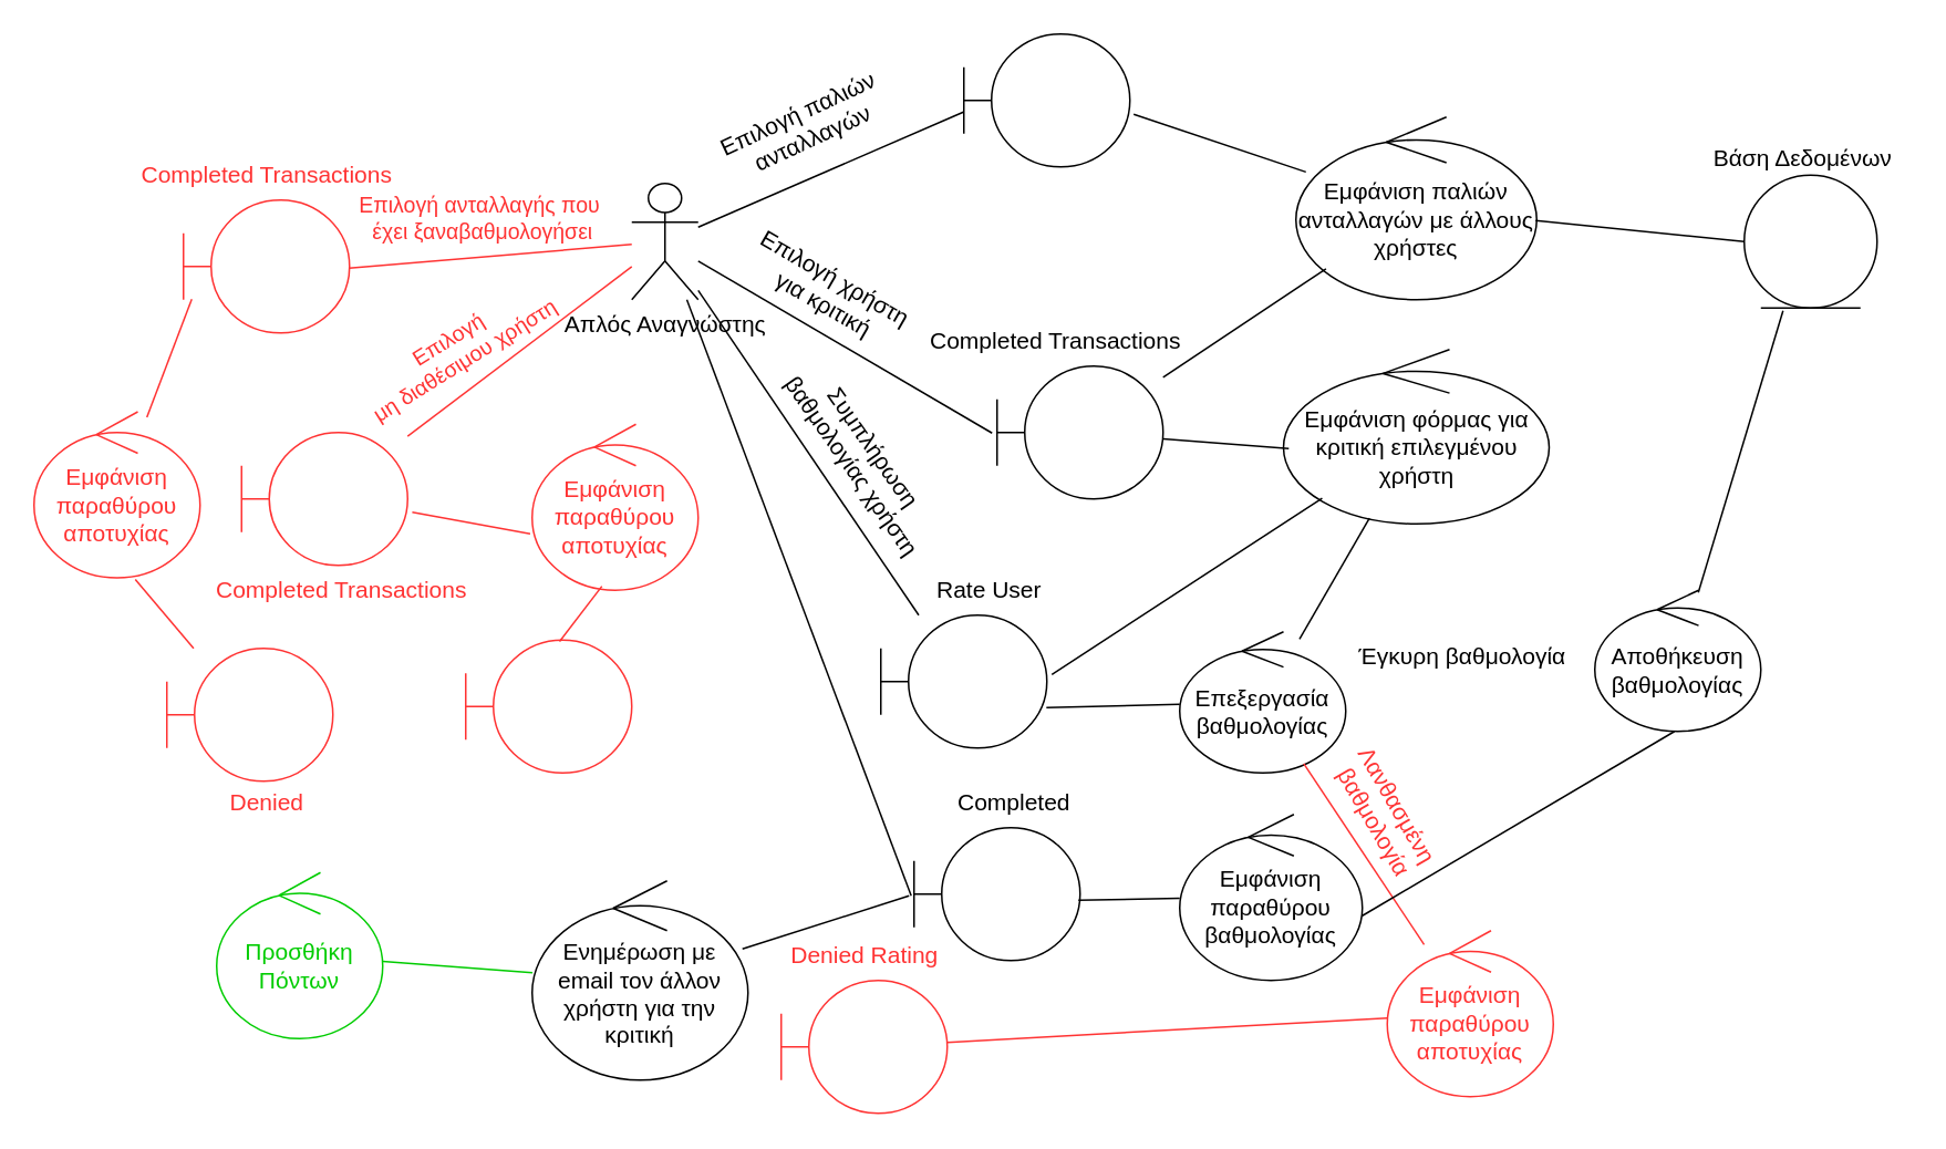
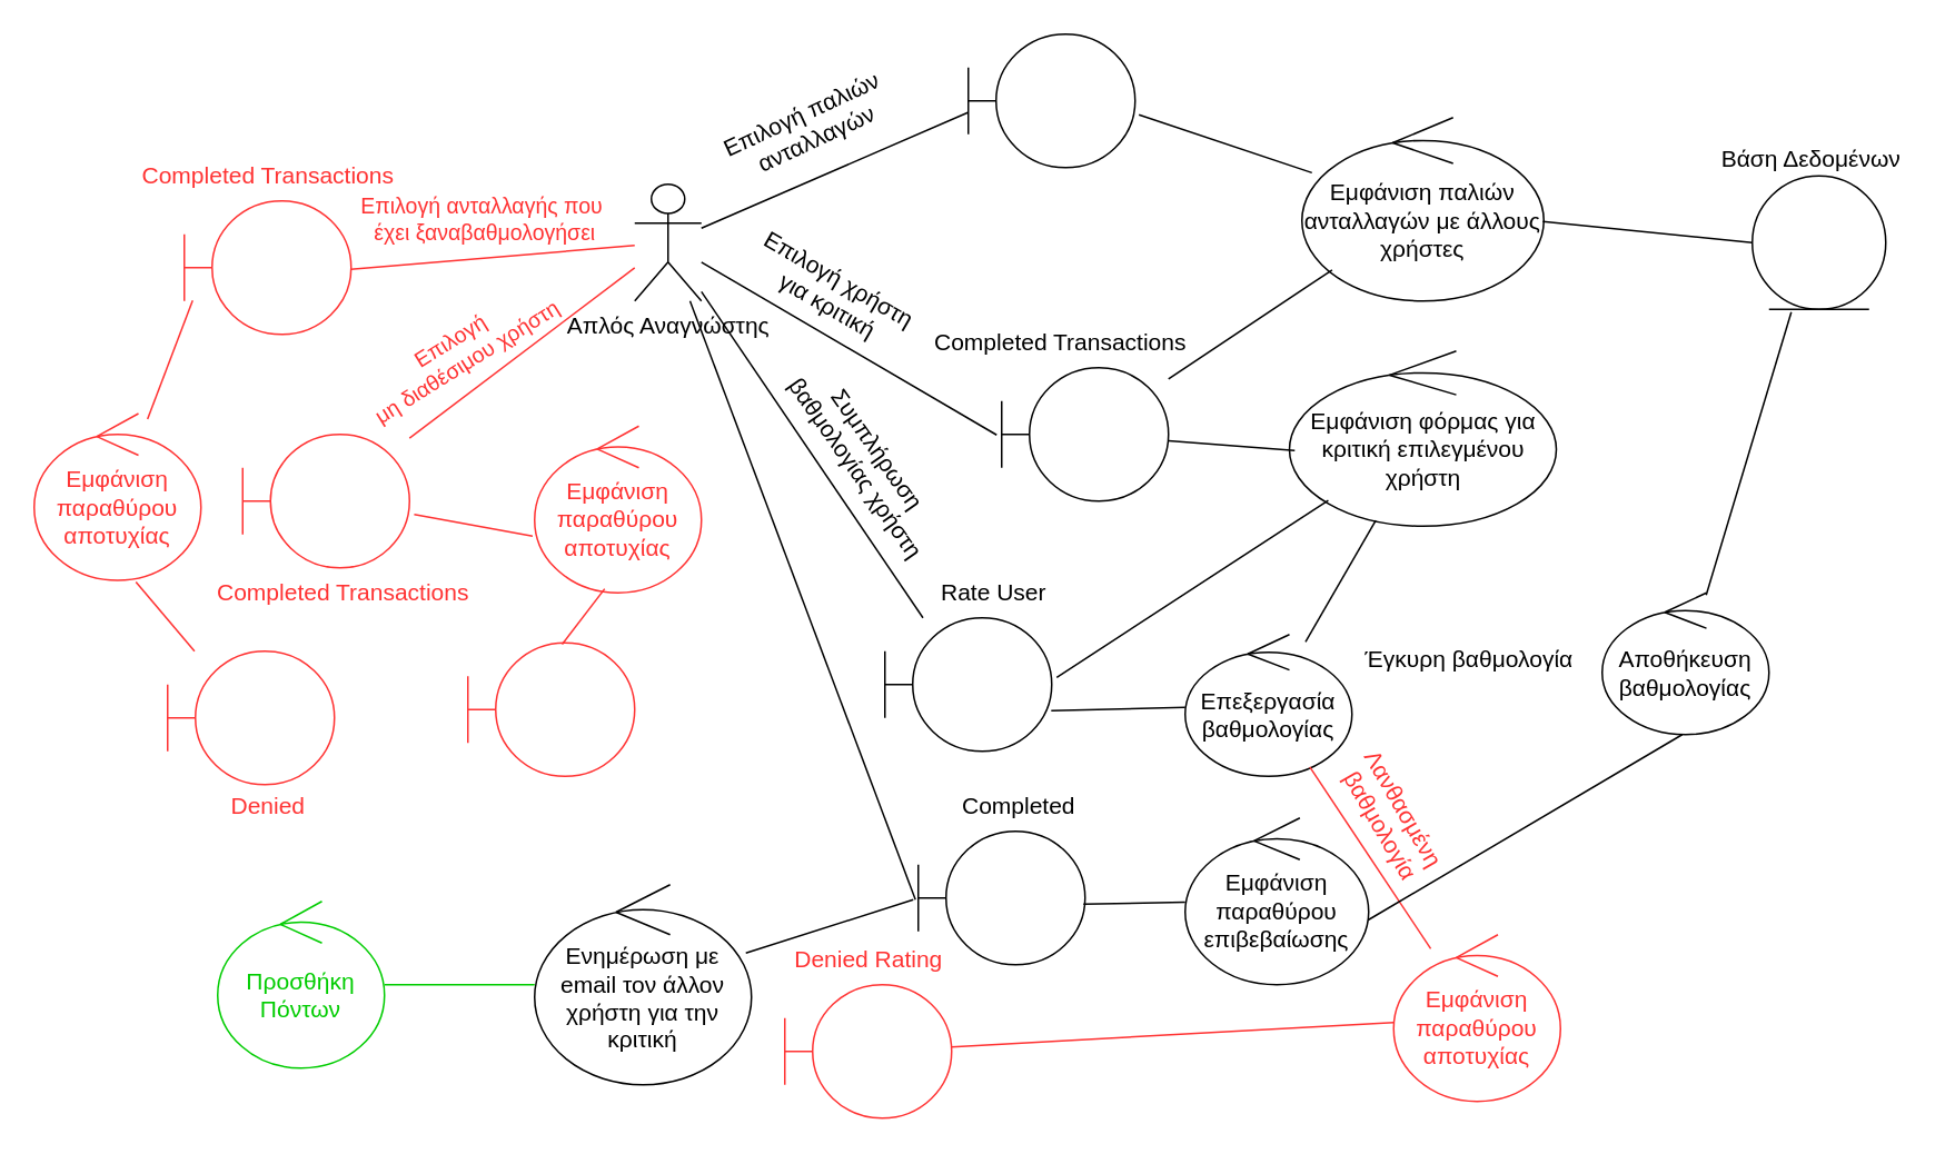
  <mxCell id="0" />
  <mxCell id="1" parent="0" />
  <mxCell id="2" value="&lt;font style=&quot;font-size: 14px;&quot;&gt;Απλός Αναγνώστης&lt;/font&gt;" style="shape=umlActor;verticalLabelPosition=bottom;verticalAlign=top;html=1;outlineConnect=0;" parent="1" vertex="1"><mxGeometry x="380" y="110" width="40" height="70" as="geometry" /></mxCell>
  <mxCell id="3" value="" style="shape=umlBoundary;whiteSpace=wrap;html=1;" parent="1" vertex="1"><mxGeometry x="580" y="20" width="100" height="80" as="geometry" /></mxCell>
  <mxCell id="4" value="" style="endArrow=none;html=1;rounded=0;entryX=-0.003;entryY=0.588;entryDx=0;entryDy=0;entryPerimeter=0;" parent="1" source="2" target="3" edge="1"><mxGeometry width="50" height="50" relative="1" as="geometry"><mxPoint x="520" y="200" as="sourcePoint" /><mxPoint x="570" y="150" as="targetPoint" /></mxGeometry></mxCell>
  <mxCell id="5" value="&lt;font style=&quot;font-size: 14px;&quot;&gt;Επιλογή παλιών&amp;nbsp;&lt;/font&gt;&lt;div&gt;&lt;font style=&quot;font-size: 14px;&quot;&gt;ανταλλαγών&lt;/font&gt;&lt;/div&gt;" style="text;html=1;align=center;verticalAlign=middle;resizable=0;points=[];autosize=1;strokeColor=none;fillColor=none;rotation=-25;" parent="1" vertex="1"><mxGeometry y="50" width="130" height="50" as="geometry" x="420" /></mxCell>
  <mxCell id="6" value="&lt;span style=&quot;font-size: 14px;&quot;&gt;Εμφάνιση παλιών ανταλλαγών με άλλους χρήστες&lt;/span&gt;" style="ellipse;shape=umlControl;whiteSpace=wrap;html=1;" parent="1" vertex="1"><mxGeometry x="780" y="70" width="145" height="110" as="geometry" /></mxCell>
  <mxCell id="7" value="" style="endArrow=none;html=1;rounded=0;entryX=1.023;entryY=0.604;entryDx=0;entryDy=0;entryPerimeter=0;" parent="1" source="6" target="3" edge="1"><mxGeometry width="50" height="50" relative="1" as="geometry"><mxPoint x="520" y="200" as="sourcePoint" /><mxPoint x="570" y="150" as="targetPoint" /></mxGeometry></mxCell>
  <mxCell id="8" value="" style="shape=umlBoundary;whiteSpace=wrap;html=1;" parent="1" vertex="1"><mxGeometry x="600" y="220" width="100" height="80" as="geometry" /></mxCell>
  <mxCell id="9" value="&lt;font style=&quot;font-size: 14px;&quot;&gt;Completed Transactions&lt;/font&gt;" style="text;html=1;align=center;verticalAlign=middle;resizable=0;points=[];autosize=1;strokeColor=none;fillColor=none;" parent="1" vertex="1"><mxGeometry x="550" y="190" width="170" height="30" as="geometry" /></mxCell>
  <mxCell id="10" value="" style="endArrow=none;html=1;rounded=0;" parent="1" source="8" target="6" edge="1"><mxGeometry width="50" height="50" relative="1" as="geometry"><mxPoint x="745" y="95" as="sourcePoint" /><mxPoint x="692" y="78" as="targetPoint" /></mxGeometry></mxCell>
  <mxCell id="11" value="" style="endArrow=none;html=1;rounded=0;entryX=-0.03;entryY=0.504;entryDx=0;entryDy=0;entryPerimeter=0;" parent="1" source="2" target="8" edge="1"><mxGeometry width="50" height="50" relative="1" as="geometry"><mxPoint x="430" y="146" as="sourcePoint" /><mxPoint x="590" y="77" as="targetPoint" /></mxGeometry></mxCell>
  <mxCell id="12" value="&lt;font style=&quot;font-size: 14px;&quot;&gt;Επιλογή χρήστη&amp;nbsp;&lt;/font&gt;&lt;div&gt;&lt;font style=&quot;font-size: 14px;&quot;&gt;για κριτική&lt;/font&gt;&lt;/div&gt;" style="text;html=1;align=center;verticalAlign=middle;resizable=0;points=[];autosize=1;strokeColor=none;fillColor=none;rotation=30;" parent="1" vertex="1"><mxGeometry x="435" y="150" width="130" height="50" as="geometry" /></mxCell>
  <mxCell id="13" value="&lt;span style=&quot;font-size: 14px;&quot;&gt;Εμφάνιση φόρμας για κριτική επιλεγμένου χρήστη&lt;/span&gt;" style="ellipse;shape=umlControl;whiteSpace=wrap;html=1;" parent="1" vertex="1"><mxGeometry x="772.5" y="210" width="160" height="105" as="geometry" /></mxCell>
  <mxCell id="14" value="" style="endArrow=none;html=1;rounded=0;entryX=0.02;entryY=0.568;entryDx=0;entryDy=0;entryPerimeter=0;" parent="1" source="8" target="13" edge="1"><mxGeometry width="50" height="50" relative="1" as="geometry"><mxPoint x="520" y="220" as="sourcePoint" /><mxPoint x="570" y="170" as="targetPoint" /></mxGeometry></mxCell>
  <mxCell id="15" value="" style="shape=umlBoundary;whiteSpace=wrap;html=1;" parent="1" vertex="1"><mxGeometry x="530" y="370" width="100" height="80" as="geometry" /></mxCell>
  <mxCell id="16" value="&lt;font style=&quot;font-size: 14px;&quot;&gt;Rate User&lt;/font&gt;" style="text;html=1;align=center;verticalAlign=middle;resizable=0;points=[];autosize=1;strokeColor=none;fillColor=none;" parent="1" vertex="1"><mxGeometry x="550" y="340" width="90" height="30" as="geometry" /></mxCell>
  <mxCell id="17" value="" style="endArrow=none;html=1;rounded=0;exitX=1.03;exitY=0.446;exitDx=0;exitDy=0;exitPerimeter=0;" parent="1" source="15" target="13" edge="1"><mxGeometry width="50" height="50" relative="1" as="geometry"><mxPoint x="710" y="274" as="sourcePoint" /><mxPoint x="786" y="280" as="targetPoint" /></mxGeometry></mxCell>
  <mxCell id="18" value="" style="endArrow=none;html=1;rounded=0;" parent="1" source="2" target="15" edge="1"><mxGeometry width="50" height="50" relative="1" as="geometry"><mxPoint x="430" y="167" as="sourcePoint" /><mxPoint x="607" y="270" as="targetPoint" /></mxGeometry></mxCell>
  <mxCell id="19" value="&lt;font style=&quot;font-size: 14px;&quot;&gt;Συμπλήρωση&amp;nbsp;&lt;/font&gt;&lt;div&gt;&lt;font style=&quot;font-size: 14px;&quot;&gt;βαθμολογίας χρήστη&lt;/font&gt;&lt;/div&gt;" style="text;html=1;align=center;verticalAlign=middle;resizable=0;points=[];autosize=1;strokeColor=none;fillColor=none;rotation=55;" parent="1" vertex="1"><mxGeometry x="445" y="250" width="150" height="50" as="geometry" /></mxCell>
  <mxCell id="20" value="&lt;span style=&quot;font-size: 14px;&quot;&gt;Επεξεργασία βαθμολογίας&lt;/span&gt;" style="ellipse;shape=umlControl;whiteSpace=wrap;html=1;" parent="1" vertex="1"><mxGeometry x="710" y="380" width="100" height="85" as="geometry" /></mxCell>
  <mxCell id="21" value="" style="endArrow=none;html=1;rounded=0;exitX=0.997;exitY=0.696;exitDx=0;exitDy=0;exitPerimeter=0;" parent="1" source="15" target="20" edge="1"><mxGeometry width="50" height="50" relative="1" as="geometry"><mxPoint x="710" y="274" as="sourcePoint" /><mxPoint x="786" y="280" as="targetPoint" /></mxGeometry></mxCell>
  <mxCell id="22" value="&lt;span style=&quot;font-size: 14px;&quot;&gt;Αποθήκευση βαθμολογίας&lt;/span&gt;" style="ellipse;shape=umlControl;whiteSpace=wrap;html=1;" parent="1" vertex="1"><mxGeometry x="960" y="355" width="100" height="85" as="geometry" /></mxCell>
  <mxCell id="23" value="" style="endArrow=none;html=1;rounded=0;" parent="1" source="20" target="13" edge="1"><mxGeometry width="50" height="50" relative="1" as="geometry"><mxPoint x="640" y="436" as="sourcePoint" /><mxPoint x="720" y="434" as="targetPoint" /></mxGeometry></mxCell>
  <mxCell id="24" value="" style="ellipse;shape=umlEntity;whiteSpace=wrap;html=1;" parent="1" vertex="1"><mxGeometry x="1050" y="105" width="80" height="80" as="geometry" /></mxCell>
  <mxCell id="25" value="&lt;font style=&quot;font-size: 14px;&quot;&gt;Βάση Δεδομένων&lt;/font&gt;" style="text;html=1;align=center;verticalAlign=middle;resizable=0;points=[];autosize=1;strokeColor=none;fillColor=none;" parent="1" vertex="1"><mxGeometry x="1020" y="80" width="130" height="30" as="geometry" /></mxCell>
  <mxCell id="26" value="" style="endArrow=none;html=1;rounded=0;entryX=0.292;entryY=1.021;entryDx=0;entryDy=0;entryPerimeter=0;" parent="1" source="22" target="24" edge="1"><mxGeometry width="50" height="50" relative="1" as="geometry"><mxPoint x="820" y="433" as="sourcePoint" /><mxPoint x="860" y="433" as="targetPoint" /></mxGeometry></mxCell>
  <mxCell id="27" value="&lt;span style=&quot;font-size: 14px;&quot;&gt;Ενημέρωση με email τον άλλον χρήστη για την κριτική&lt;/span&gt;" style="ellipse;shape=umlControl;whiteSpace=wrap;html=1;" parent="1" vertex="1"><mxGeometry x="320" y="530" width="130" height="120" as="geometry" /></mxCell>
- <mxCell id="28" value="&lt;span style=&quot;font-size: 14px;&quot;&gt;Εμφάνιση παραθύρου βαθμολογίας&lt;/span&gt;" style="ellipse;shape=umlControl;whiteSpace=wrap;html=1;" parent="1" vertex="1"><mxGeometry x="710" y="490" width="110" height="100" as="geometry" /></mxCell>
+ <mxCell id="28" value="&lt;span style=&quot;font-size: 14px;&quot;&gt;Εμφάνιση παραθύρου επιβεβαίωσης&lt;/span&gt;" style="ellipse;shape=umlControl;whiteSpace=wrap;html=1;" parent="1" vertex="1"><mxGeometry x="710" y="490" width="110" height="100" as="geometry" /></mxCell>
  <mxCell id="29" value="" style="shape=umlBoundary;whiteSpace=wrap;html=1;" parent="1" vertex="1"><mxGeometry x="550" y="498" width="100" height="80" as="geometry" /></mxCell>
  <mxCell id="30" value="" style="endArrow=none;html=1;rounded=0;exitX=0.99;exitY=0.546;exitDx=0;exitDy=0;exitPerimeter=0;" parent="1" source="29" target="28" edge="1"><mxGeometry width="50" height="50" relative="1" as="geometry"><mxPoint x="640" y="436" as="sourcePoint" /><mxPoint x="720" y="434" as="targetPoint" /></mxGeometry></mxCell>
  <mxCell id="31" value="&lt;font style=&quot;font-size: 14px;&quot;&gt;Completed&lt;/font&gt;" style="text;html=1;align=center;verticalAlign=middle;resizable=0;points=[];autosize=1;strokeColor=none;fillColor=none;" parent="1" vertex="1"><mxGeometry x="565" y="468" width="90" height="30" as="geometry" /></mxCell>
  <mxCell id="32" value="&lt;font style=&quot;font-size: 14px;&quot;&gt;Έγκυρη βαθμολογία&lt;/font&gt;" style="text;html=1;align=center;verticalAlign=middle;resizable=0;points=[];autosize=1;strokeColor=none;fillColor=none;rotation=0;" parent="1" vertex="1"><mxGeometry x="805" y="380" width="150" height="30" as="geometry" /></mxCell>
  <mxCell id="33" value="" style="shape=umlBoundary;whiteSpace=wrap;html=1;strokeColor=#FF3333;" parent="1" vertex="1"><mxGeometry x="110" y="120" width="100" height="80" as="geometry" /></mxCell>
  <mxCell id="34" value="&lt;font style=&quot;font-size: 14px;&quot;&gt;Completed Transactions&lt;/font&gt;" style="text;html=1;align=center;verticalAlign=middle;resizable=0;points=[];autosize=1;strokeColor=none;fillColor=none;fontColor=#FF3333;" parent="1" vertex="1"><mxGeometry x="75" y="90" width="170" height="30" as="geometry" /></mxCell>
  <mxCell id="35" value="" style="endArrow=none;html=1;rounded=0;exitX=0.997;exitY=0.513;exitDx=0;exitDy=0;exitPerimeter=0;strokeColor=#FF3333;" parent="1" source="33" target="2" edge="1"><mxGeometry width="50" height="50" relative="1" as="geometry"><mxPoint x="400" y="280" as="sourcePoint" /><mxPoint x="450" y="230" as="targetPoint" /></mxGeometry></mxCell>
  <mxCell id="36" value="&lt;font style=&quot;font-size: 13px; color: rgb(255, 51, 51);&quot;&gt;Επιλογή ανταλλαγής που&amp;nbsp;&lt;/font&gt;&lt;div&gt;&lt;font style=&quot;font-size: 13px; color: rgb(255, 51, 51);&quot;&gt;έχει ξαναβαθμολογήσει&lt;/font&gt;&lt;/div&gt;" style="text;html=1;align=center;verticalAlign=middle;resizable=0;points=[];autosize=1;strokeColor=none;fillColor=none;" parent="1" vertex="1"><mxGeometry x="205" y="111" width="170" height="40" as="geometry" /></mxCell>
  <mxCell id="37" value="" style="endArrow=none;html=1;rounded=0;entryX=-0.017;entryY=0.513;entryDx=0;entryDy=0;entryPerimeter=0;" parent="1" source="2" target="29" edge="1"><mxGeometry width="50" height="50" relative="1" as="geometry"><mxPoint x="430" y="184" as="sourcePoint" /><mxPoint x="500" y="530" as="targetPoint" /></mxGeometry></mxCell>
  <mxCell id="38" value="&lt;span style=&quot;font-size: 14px;&quot;&gt;Εμφάνιση παραθύρου αποτυχίας&lt;/span&gt;" style="ellipse;shape=umlControl;whiteSpace=wrap;html=1;strokeColor=#FF3333;fontColor=#FF3333;" parent="1" vertex="1"><mxGeometry x="20" y="247.5" width="100" height="100" as="geometry" /></mxCell>
  <mxCell id="39" value="" style="endArrow=none;html=1;rounded=0;exitX=0.05;exitY=0.746;exitDx=0;exitDy=0;exitPerimeter=0;strokeColor=#FF3333;" parent="1" source="33" target="38" edge="1"><mxGeometry width="50" height="50" relative="1" as="geometry"><mxPoint x="796" y="113" as="sourcePoint" /><mxPoint x="692" y="78" as="targetPoint" /></mxGeometry></mxCell>
  <mxCell id="40" value="" style="shape=umlBoundary;whiteSpace=wrap;html=1;strokeColor=#FF3333;" parent="1" vertex="1"><mxGeometry x="100" y="390" width="100" height="80" as="geometry" /></mxCell>
  <mxCell id="41" value="&lt;font style=&quot;color: rgb(255, 51, 51);&quot;&gt;Denied&lt;/font&gt;" style="text;html=1;align=center;verticalAlign=middle;resizable=0;points=[];autosize=1;strokeColor=none;fillColor=none;fontSize=14;" parent="1" vertex="1"><mxGeometry x="125" y="468" width="70" height="30" as="geometry" /></mxCell>
  <mxCell id="42" value="" style="endArrow=none;html=1;rounded=0;strokeColor=#FF3333;entryX=0.61;entryY=1.01;entryDx=0;entryDy=0;entryPerimeter=0;" parent="1" source="40" target="38" edge="1"><mxGeometry width="50" height="50" relative="1" as="geometry"><mxPoint x="125" y="190" as="sourcePoint" /><mxPoint x="65" y="219" as="targetPoint" /></mxGeometry></mxCell>
  <mxCell id="43" value="" style="shape=umlBoundary;whiteSpace=wrap;html=1;strokeColor=#FF3333;" parent="1" vertex="1"><mxGeometry x="470" y="590" width="100" height="80" as="geometry" /></mxCell>
  <mxCell id="44" value="" style="endArrow=none;html=1;rounded=0;strokeColor=#FF3333;" parent="1" source="43" target="53" edge="1"><mxGeometry width="50" height="50" relative="1" as="geometry"><mxPoint x="36" y="340" as="sourcePoint" /><mxPoint x="360" y="430" as="targetPoint" /></mxGeometry></mxCell>
  <mxCell id="45" value="Denied Rating" style="text;html=1;align=center;verticalAlign=middle;resizable=0;points=[];autosize=1;strokeColor=none;fillColor=none;fontSize=14;fontColor=#FF3333;" parent="1" vertex="1"><mxGeometry x="465" y="560" width="110" height="30" as="geometry" /></mxCell>
  <mxCell id="46" value="" style="shape=umlBoundary;whiteSpace=wrap;html=1;strokeColor=#FF3333;" parent="1" vertex="1"><mxGeometry x="145" y="260" width="100" height="80" as="geometry" /></mxCell>
  <mxCell id="47" value="&lt;font style=&quot;font-size: 14px;&quot;&gt;Completed Transactions&lt;/font&gt;" style="text;html=1;align=center;verticalAlign=middle;resizable=0;points=[];autosize=1;strokeColor=none;fillColor=none;fontColor=#FF3333;" parent="1" vertex="1"><mxGeometry x="120" y="340" width="170" height="30" as="geometry" /></mxCell>
  <mxCell id="48" value="" style="endArrow=none;html=1;rounded=0;strokeColor=#FF3333;" parent="1" source="46" target="2" edge="1"><mxGeometry width="50" height="50" relative="1" as="geometry"><mxPoint x="220" y="171" as="sourcePoint" /><mxPoint x="390" y="157" as="targetPoint" /></mxGeometry></mxCell>
  <mxCell id="49" value="Επιλογή&amp;nbsp;&lt;div&gt;μη διαθέσιμου χρήστη&lt;/div&gt;" style="text;html=1;align=center;verticalAlign=middle;resizable=0;points=[];autosize=1;strokeColor=none;fillColor=none;fontSize=13;fontColor=#FF3333;rotation=-32;" parent="1" vertex="1"><mxGeometry x="200" y="190" width="150" height="40" as="geometry" /></mxCell>
  <mxCell id="50" value="&lt;span style=&quot;font-size: 14px;&quot;&gt;Εμφάνιση παραθύρου αποτυχίας&lt;/span&gt;" style="ellipse;shape=umlControl;whiteSpace=wrap;html=1;strokeColor=#FF3333;fontColor=#FF3333;" parent="1" vertex="1"><mxGeometry x="320" y="255" width="100" height="100" as="geometry" /></mxCell>
  <mxCell id="51" value="" style="endArrow=none;html=1;rounded=0;exitX=1.028;exitY=0.6;exitDx=0;exitDy=0;exitPerimeter=0;strokeColor=#FF3333;entryX=-0.012;entryY=0.66;entryDx=0;entryDy=0;entryPerimeter=0;" parent="1" source="46" target="50" edge="1"><mxGeometry width="50" height="50" relative="1" as="geometry"><mxPoint x="220" y="171" as="sourcePoint" /><mxPoint x="390" y="157" as="targetPoint" /></mxGeometry></mxCell>
  <mxCell id="52" value="" style="shape=umlBoundary;whiteSpace=wrap;html=1;strokeColor=#FF3333;" parent="1" vertex="1"><mxGeometry x="280" y="385" width="100" height="80" as="geometry" /></mxCell>
  <mxCell id="53" value="&lt;span style=&quot;font-size: 14px;&quot;&gt;Εμφάνιση παραθύρου αποτυχίας&lt;/span&gt;" style="ellipse;shape=umlControl;whiteSpace=wrap;html=1;strokeColor=#FF3333;fontColor=#FF3333;" parent="1" vertex="1"><mxGeometry x="835" y="560" width="100" height="100" as="geometry" /></mxCell>
  <mxCell id="54" value="" style="endArrow=none;html=1;rounded=0;strokeColor=#FF3333;" parent="1" source="20" target="53" edge="1"><mxGeometry width="50" height="50" relative="1" as="geometry"><mxPoint x="580" y="637" as="sourcePoint" /><mxPoint x="845" y="623" as="targetPoint" /></mxGeometry></mxCell>
  <mxCell id="55" value="Λανθασμένη&amp;nbsp;&lt;div&gt;βαθμολογία&lt;/div&gt;" style="text;html=1;align=center;verticalAlign=middle;resizable=0;points=[];autosize=1;strokeColor=none;fillColor=none;fontColor=#FF3333;fontSize=14;rotation=60;" parent="1" vertex="1"><mxGeometry x="780" y="465" width="110" height="50" as="geometry" /></mxCell>
  <mxCell id="56" value="" style="endArrow=none;html=1;rounded=0;exitX=0.42;exitY=0.976;exitDx=0;exitDy=0;exitPerimeter=0;strokeColor=#FF3333;entryX=0.565;entryY=0.011;entryDx=0;entryDy=0;entryPerimeter=0;" parent="1" source="50" target="52" edge="1"><mxGeometry width="50" height="50" relative="1" as="geometry"><mxPoint x="258" y="318" as="sourcePoint" /><mxPoint x="329" y="331" as="targetPoint" /></mxGeometry></mxCell>
  <mxCell id="57" value="" style="endArrow=none;html=1;rounded=0;exitX=0;exitY=0.5;exitDx=0;exitDy=0;" parent="1" source="24" target="6" edge="1"><mxGeometry width="50" height="50" relative="1" as="geometry"><mxPoint x="796" y="113" as="sourcePoint" /><mxPoint x="692" y="78" as="targetPoint" /></mxGeometry></mxCell>
  <mxCell id="58" value="" style="endArrow=none;html=1;rounded=0;entryX=0.48;entryY=1;entryDx=0;entryDy=0;entryPerimeter=0;exitX=1;exitY=0.61;exitDx=0;exitDy=0;exitPerimeter=0;" parent="1" source="28" target="22" edge="1"><mxGeometry width="50" height="50" relative="1" as="geometry"><mxPoint x="1032" y="366" as="sourcePoint" /><mxPoint x="1083" y="197" as="targetPoint" /></mxGeometry></mxCell>
  <mxCell id="59" value="" style="endArrow=none;html=1;rounded=0;entryX=-0.03;entryY=0.513;entryDx=0;entryDy=0;entryPerimeter=0;" parent="1" source="27" target="29" edge="1"><mxGeometry width="50" height="50" relative="1" as="geometry"><mxPoint x="1042" y="376" as="sourcePoint" /><mxPoint x="1093" y="207" as="targetPoint" /></mxGeometry></mxCell>
- <mxCell id="60" value="&lt;span style=&quot;font-size: 14px;&quot;&gt;Προσθήκη Πόντων&lt;/span&gt;" style="ellipse;shape=umlControl;whiteSpace=wrap;html=1;fontColor=#00CC00;strokeColor=#00CC00;" vertex="1" parent="1"><mxGeometry x="130" y="525" width="100" height="100" as="geometry" /></mxCell>
+ <mxCell id="60" value="&lt;span style=&quot;font-size: 14px;&quot;&gt;Προσθήκη Πόντων&lt;/span&gt;" style="ellipse;shape=umlControl;whiteSpace=wrap;html=1;fontColor=#00CC00;strokeColor=#00CC00;" vertex="1" parent="1"><mxGeometry x="130" y="540" width="100" height="100" as="geometry" /></mxCell>
  <mxCell id="61" value="" style="endArrow=none;html=1;rounded=0;strokeColor=#00CC00;" edge="1" parent="1" source="60" target="27"><mxGeometry width="50" height="50" relative="1" as="geometry"><mxPoint x="259" y="600" as="sourcePoint" /><mxPoint x="285" y="757" as="targetPoint" /></mxGeometry></mxCell>
